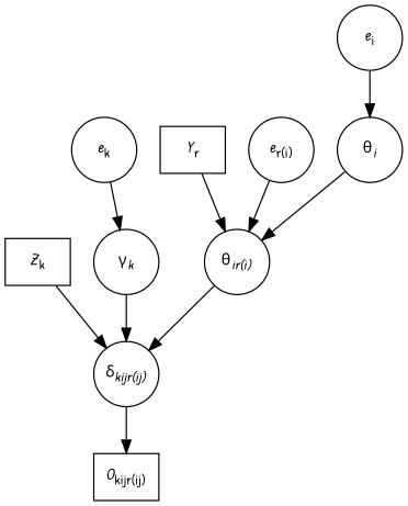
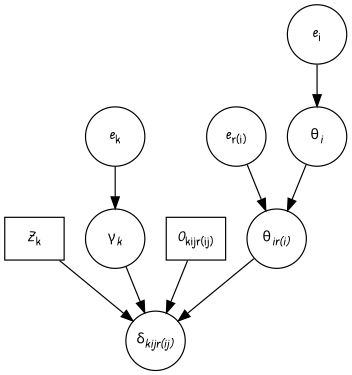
  digraph {
    fontname="Patrick Hand"
    rankdir=TB
    node [fixedsize=true fontname="Patrick Hand" fontsize=12 shape=circle]
    edge [fontname="Patrick Hand"]
    n1 [label=<&#952;<SUB><I>i</I></SUB>> width=0.7]
    n2 [label=<&#952;<SUB><I>ir(i)</I></SUB>> width=0.7]
    n3 [label=<<I>Z</I><SUB>k</SUB>> shape=box width=0.7]
    n4 [label=<&#948;<SUB><I>kijr(ij)</I></SUB>> width=0.7]
    n5 [label=<&#947;<SUB><I>k</I></SUB>> width=0.7]
-   n6 [label=<<I>Y</I><SUB>r</SUB>> shape=box width=0.7]
    n7 [label=<<I>O</I><SUB>kijr(ij)</SUB>> shape=box width=0.7]
    n8 [label=<<I>e</I><SUB>i</SUB>> width=0.7]
    n9 [label=<<I>e</I><SUB>k</SUB>> width=0.7]
    n10 [label=<<I>e</I><SUB>r(i)</SUB>> width=0.7]
    n1 -> n2
    n2 -> n4
    n3 -> n4
-   n4 -> n7
+   n7 -> n4
    n5 -> n4
-   n6 -> n2
    n8 -> n1
    n9 -> n5
    n10 -> n2
  }
